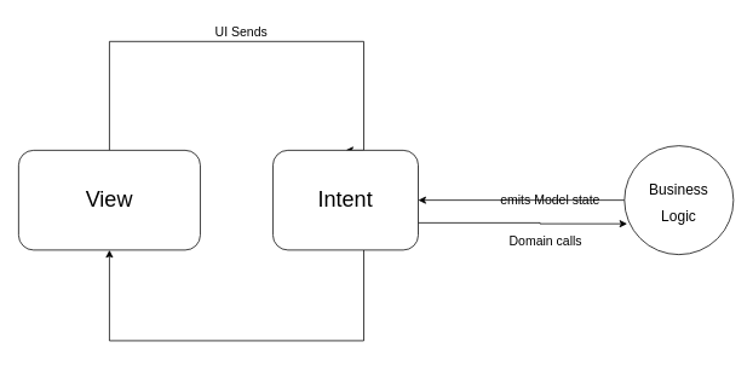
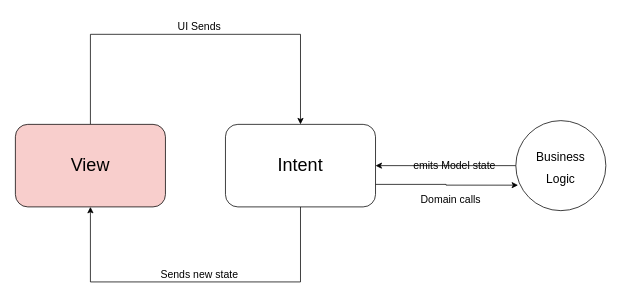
  <mxCell id="0" />
  <mxCell id="1" parent="0" />
  <mxCell id="2" style="edgeStyle=orthogonalEdgeStyle;rounded=0;orthogonalLoop=1;jettySize=auto;html=1;entryX=0.5;entryY=0;entryDx=0;entryDy=0;fontSize=14;" edge="1" parent="1" source="3" target="6"><mxGeometry relative="1" as="geometry"><Array as="points"><mxPoint x="120" y="45" /><mxPoint x="400" y="45" /></Array></mxGeometry></mxCell>
- <mxCell id="3" value="&lt;font style=&quot;font-size: 24px;&quot;&gt;View&lt;/font&gt;" style="rounded=1;whiteSpace=wrap;html=1;" vertex="1" parent="1"><mxGeometry x="20" y="165" width="200" height="110" as="geometry" /></mxCell>
+ <mxCell id="3" value="&lt;font style=&quot;font-size: 24px;&quot;&gt;View&lt;/font&gt;" style="rounded=1;whiteSpace=wrap;html=1;fillColor=#f8cecc;" vertex="1" parent="1"><mxGeometry x="20" y="165" width="200" height="110" as="geometry" /></mxCell>
  <mxCell id="4" style="edgeStyle=orthogonalEdgeStyle;rounded=0;orthogonalLoop=1;jettySize=auto;html=1;entryX=0.5;entryY=1;entryDx=0;entryDy=0;fontSize=14;" edge="1" parent="1" source="6" target="3"><mxGeometry relative="1" as="geometry"><Array as="points"><mxPoint x="400" y="375" /><mxPoint x="120" y="375" /></Array></mxGeometry></mxCell>
  <mxCell id="5" style="edgeStyle=orthogonalEdgeStyle;rounded=0;orthogonalLoop=1;jettySize=auto;html=1;entryX=0.025;entryY=0.717;entryDx=0;entryDy=0;entryPerimeter=0;fontSize=14;" edge="1" parent="1" source="6" target="8"><mxGeometry relative="1" as="geometry"><Array as="points"><mxPoint x="594" y="245" /><mxPoint x="594" y="246" /></Array></mxGeometry></mxCell>
- <mxCell id="6" value="&lt;font style=&quot;font-size: 24px;&quot;&gt;Intent&lt;/font&gt;" style="rounded=1;whiteSpace=wrap;html=1;" vertex="1" parent="1"><mxGeometry x="300" y="165" width="160" height="110" as="geometry" /></mxCell>
+ <mxCell id="6" value="&lt;font style=&quot;font-size: 24px;&quot;&gt;Intent&lt;/font&gt;" style="rounded=1;whiteSpace=wrap;html=1;" vertex="1" parent="1"><mxGeometry x="300" y="165" width="200" height="110" as="geometry" /></mxCell>
  <mxCell id="7" style="edgeStyle=orthogonalEdgeStyle;rounded=0;orthogonalLoop=1;jettySize=auto;html=1;fontSize=14;entryX=1;entryY=0.5;entryDx=0;entryDy=0;" edge="1" parent="1" source="8" target="6"><mxGeometry relative="1" as="geometry"><mxPoint x="510" y="220" as="targetPoint" /></mxGeometry></mxCell>
  <mxCell id="8" value="&lt;font size=&quot;3&quot;&gt;Business&lt;br&gt;Logic&lt;br&gt;&lt;/font&gt;" style="ellipse;whiteSpace=wrap;html=1;aspect=fixed;fontSize=24;" vertex="1" parent="1"><mxGeometry x="687" y="160" width="120" height="120" as="geometry" /></mxCell>
  <mxCell id="9" value="UI Sends" style="text;html=1;align=center;verticalAlign=middle;resizable=0;points=[];autosize=1;strokeColor=none;fillColor=none;fontSize=14;" vertex="1" parent="1"><mxGeometry x="225" y="20" width="80" height="30" as="geometry" /></mxCell>
+ <mxCell id="10" value="Sends new state" style="text;html=1;align=center;verticalAlign=middle;resizable=0;points=[];autosize=1;strokeColor=none;fillColor=none;fontSize=14;" vertex="1" parent="1"><mxGeometry x="200" y="350" width="130" height="30" as="geometry" /></mxCell>
  <mxCell id="11" value="emits Model state" style="text;html=1;align=center;verticalAlign=middle;resizable=0;points=[];autosize=1;strokeColor=none;fillColor=none;fontSize=14;" vertex="1" parent="1"><mxGeometry x="540" y="205" width="130" height="30" as="geometry" /></mxCell>
  <mxCell id="12" value="Domain calls" style="text;html=1;align=center;verticalAlign=middle;resizable=0;points=[];autosize=1;strokeColor=none;fillColor=none;fontSize=14;" vertex="1" parent="1"><mxGeometry x="550" y="250" width="100" height="30" as="geometry" /></mxCell>
